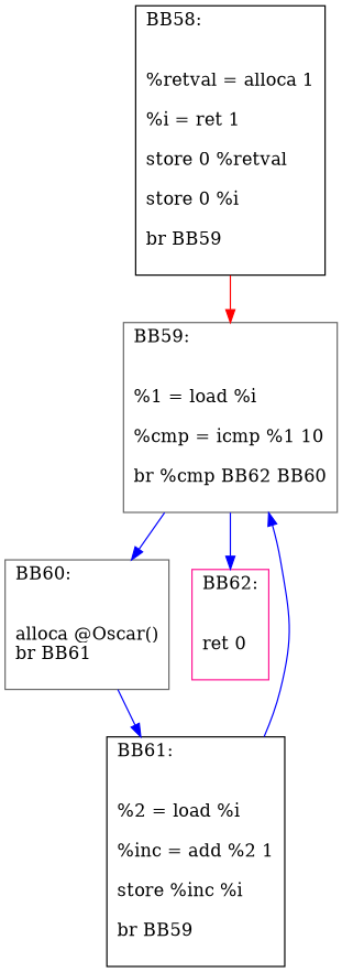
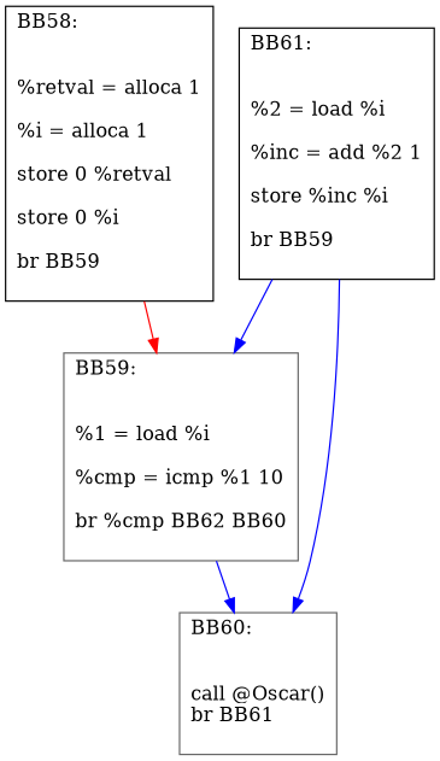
  digraph {
    fontname="DejaVu Serif"
    node [color=black fontname="DejaVu Serif" shape=record]
    edge [color=blue fontname="DejaVu Serif"]
-   n1 [label="{BB58:\l\l\n%retval = alloca 1\l\n%i = ret 1\l\nstore 0 %retval\l\nstore 0 %i\l\nbr BB59\l\n}"]
+   n1 [label="{BB58:\l\l\n%retval = alloca 1\l\n%i = alloca 1\l\nstore 0 %retval\l\nstore 0 %i\l\nbr BB59\l\n}"]
    n2 [color=gray40 label="{BB59:\l\l\n%1 = load %i\l\n%cmp = icmp %1 10\l\nbr %cmp BB62 BB60\l\n}"]
-   n3 [color=gray40 label="{BB60:\l\l\nalloca @Oscar()\lbr BB61\l\n}"]
-   n4 [color=deeppink label="{BB62:\l\l\nret 0\l\n}"]
+   n3 [color=gray40 label="{BB60:\l\l\ncall @Oscar()\lbr BB61\l\n}"]
    n5 [label="{BB61:\l\l\n%2 = load %i\l\n%inc = add %2 1\l\nstore %inc %i\l\nbr BB59\l\n}"]
    n1 -> n2 [color=red]
    n2 -> n3
-   n2 -> n4
-   n3 -> n5
+   n5 -> n3
    n5 -> n2
  }
